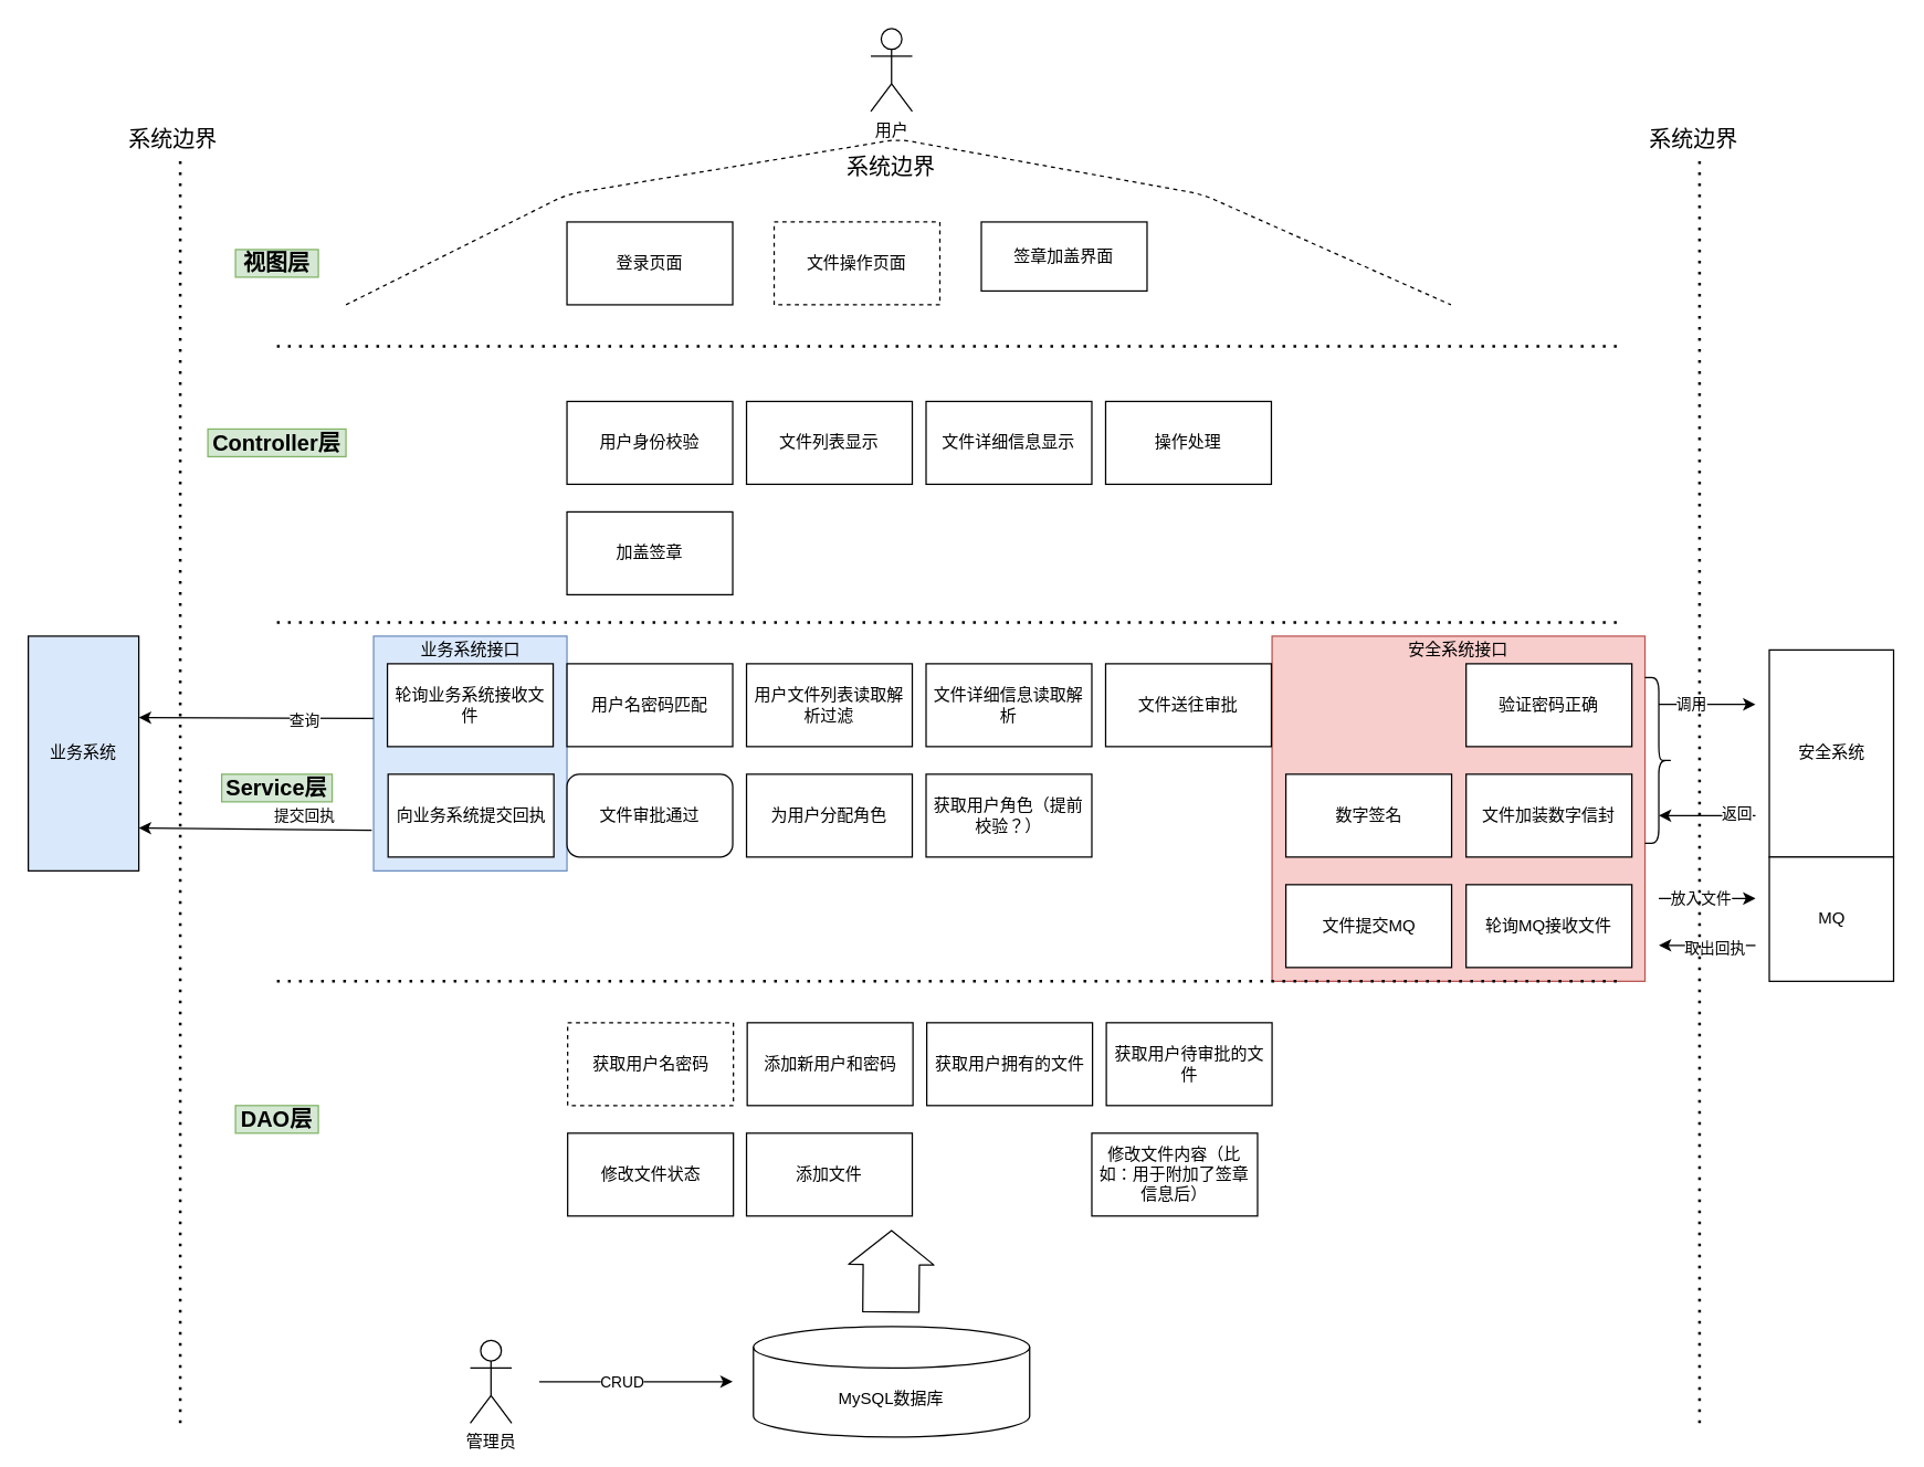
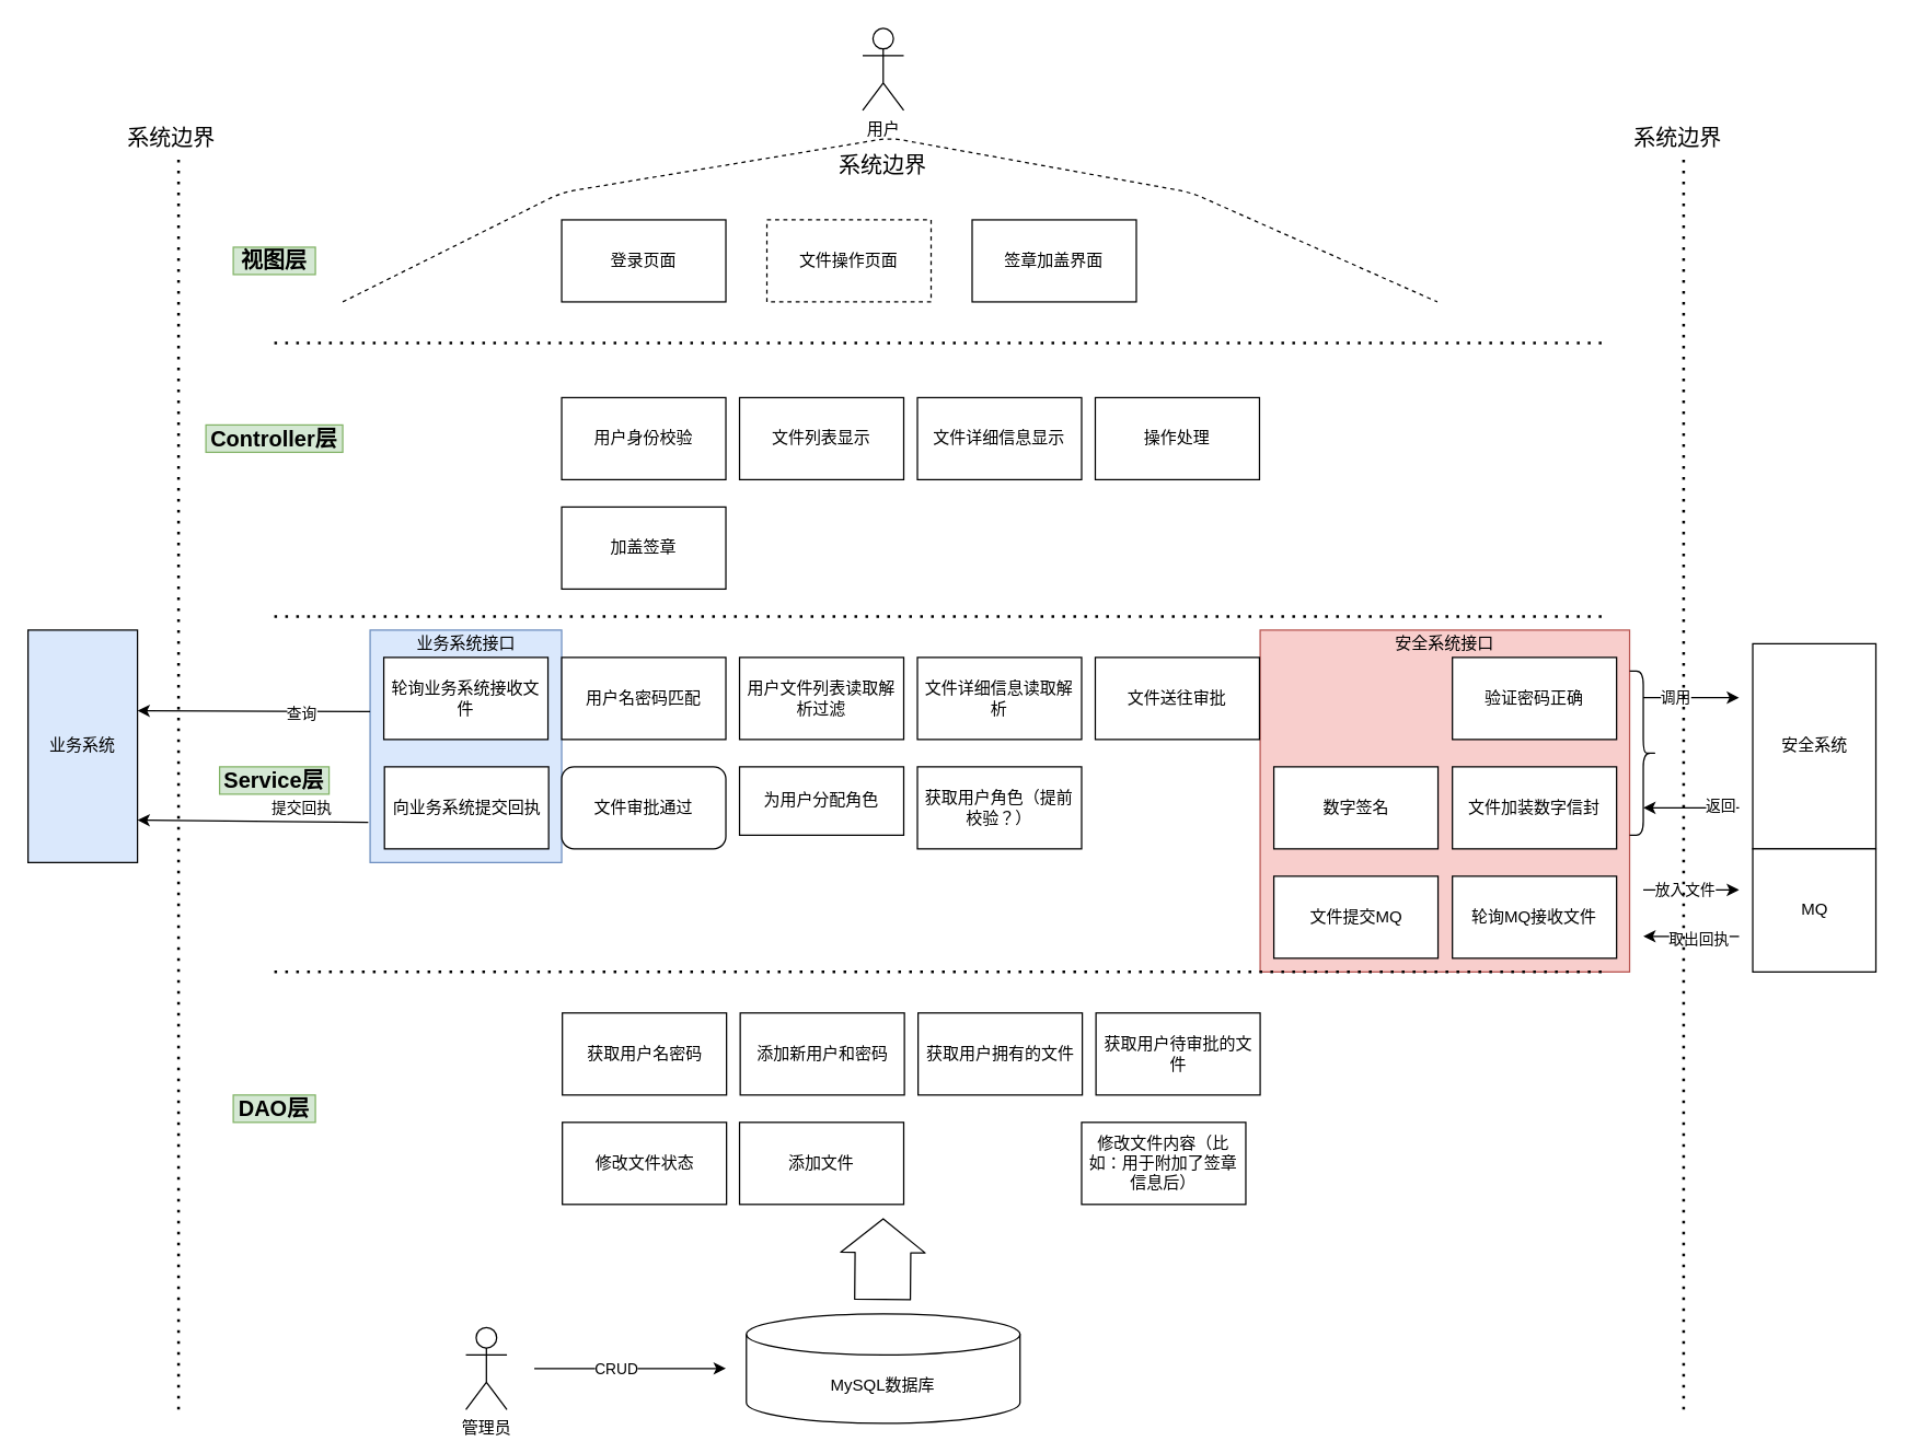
  <mxCell id="0" />
  <mxCell id="1" parent="0" />
  <mxCell id="2" value="" style="rounded=0;whiteSpace=wrap;html=1;fillColor=#dae8fc;strokeColor=#6c8ebf;" parent="1" vertex="1"><mxGeometry x="270" y="460" width="140" height="170" as="geometry" /></mxCell>
  <mxCell id="3" value="" style="rounded=0;whiteSpace=wrap;html=1;fillColor=#f8cecc;strokeColor=#b85450;" parent="1" vertex="1"><mxGeometry x="920.5" y="460" width="270" height="250" as="geometry" /></mxCell>
  <mxCell id="4" value="" style="endArrow=none;dashed=1;html=1;dashPattern=1 3;strokeWidth=2;" parent="1" edge="1"><mxGeometry width="50" height="50" relative="1" as="geometry"><mxPoint x="200" y="250" as="sourcePoint" /><mxPoint x="1170" y="250" as="targetPoint" /></mxGeometry></mxCell>
  <mxCell id="5" value="登录页面" style="rounded=0;whiteSpace=wrap;html=1;" parent="1" vertex="1"><mxGeometry x="410" y="160" width="120" height="60" as="geometry" /></mxCell>
  <mxCell id="6" value="文件操作页面" style="rounded=0;whiteSpace=wrap;html=1;dashed=1;" parent="1" vertex="1"><mxGeometry x="560" y="160" width="120" height="60" as="geometry" /></mxCell>
  <mxCell id="7" value="用户身份校验" style="rounded=0;whiteSpace=wrap;html=1;" parent="1" vertex="1"><mxGeometry x="410" y="290" width="120" height="60" as="geometry" /></mxCell>
  <mxCell id="8" value="文件列表显示" style="rounded=0;whiteSpace=wrap;html=1;" parent="1" vertex="1"><mxGeometry x="540" y="290" width="120" height="60" as="geometry" /></mxCell>
  <mxCell id="9" value="&lt;span&gt;文件详细信息显示&lt;/span&gt;" style="rounded=0;whiteSpace=wrap;html=1;" parent="1" vertex="1"><mxGeometry x="670" y="290" width="120" height="60" as="geometry" /></mxCell>
- <mxCell id="10" value="签章加盖界面" style="rounded=0;whiteSpace=wrap;html=1;" parent="1" vertex="1"><mxGeometry x="710" y="160" width="120" height="50" as="geometry" /></mxCell>
+ <mxCell id="10" value="签章加盖界面" style="rounded=0;whiteSpace=wrap;html=1;" parent="1" vertex="1"><mxGeometry x="710" y="160" width="120" height="60" as="geometry" /></mxCell>
  <mxCell id="11" value="操作处理" style="rounded=0;whiteSpace=wrap;html=1;" parent="1" vertex="1"><mxGeometry x="800" y="290" width="120" height="60" as="geometry" /></mxCell>
  <mxCell id="12" value="" style="endArrow=none;dashed=1;html=1;dashPattern=1 3;strokeWidth=2;" parent="1" edge="1"><mxGeometry width="50" height="50" relative="1" as="geometry"><mxPoint x="200" y="450" as="sourcePoint" /><mxPoint x="1170" y="450" as="targetPoint" /></mxGeometry></mxCell>
  <mxCell id="13" value="用户名密码匹配" style="rounded=0;whiteSpace=wrap;html=1;" parent="1" vertex="1"><mxGeometry x="410" y="480" width="120" height="60" as="geometry" /></mxCell>
  <mxCell id="14" value="用户文件列表读取解析过滤" style="rounded=0;whiteSpace=wrap;html=1;" parent="1" vertex="1"><mxGeometry x="540" y="480" width="120" height="60" as="geometry" /></mxCell>
  <mxCell id="15" value="文件详细信息读取解析" style="rounded=0;whiteSpace=wrap;html=1;" parent="1" vertex="1"><mxGeometry x="670" y="480" width="120" height="60" as="geometry" /></mxCell>
  <mxCell id="16" value="文件审批通过" style="whiteSpace=wrap;html=1;rounded=1;" parent="1" vertex="1"><mxGeometry x="410" y="560" width="120" height="60" as="geometry" /></mxCell>
  <mxCell id="17" value="文件加装数字信封" style="rounded=0;whiteSpace=wrap;html=1;" parent="1" vertex="1"><mxGeometry x="1061" y="560" width="120" height="60" as="geometry" /></mxCell>
  <mxCell id="18" value="文件提交MQ" style="rounded=0;whiteSpace=wrap;html=1;" parent="1" vertex="1"><mxGeometry x="930.5" y="640" width="120" height="60" as="geometry" /></mxCell>
  <mxCell id="19" value="文件送往审批" style="rounded=0;whiteSpace=wrap;html=1;" parent="1" vertex="1"><mxGeometry x="800" y="480" width="120" height="60" as="geometry" /></mxCell>
  <mxCell id="20" value="" style="endArrow=none;dashed=1;html=1;dashPattern=1 3;strokeWidth=2;" parent="1" edge="1"><mxGeometry width="50" height="50" relative="1" as="geometry"><mxPoint x="200" y="710" as="sourcePoint" /><mxPoint x="1170" y="710" as="targetPoint" /></mxGeometry></mxCell>
  <mxCell id="21" value="向业务系统提交回执" style="rounded=0;whiteSpace=wrap;html=1;" parent="1" vertex="1"><mxGeometry x="280.5" y="560" width="120" height="60" as="geometry" /></mxCell>
  <mxCell id="22" value="加盖签章" style="rounded=0;whiteSpace=wrap;html=1;" parent="1" vertex="1"><mxGeometry x="410" y="370" width="120" height="60" as="geometry" /></mxCell>
  <mxCell id="23" value="验证密码正确" style="rounded=0;whiteSpace=wrap;html=1;" parent="1" vertex="1"><mxGeometry x="1061" y="480" width="120" height="60" as="geometry" /></mxCell>
  <mxCell id="24" value="添加新用户和密码" style="rounded=0;whiteSpace=wrap;html=1;" parent="1" vertex="1"><mxGeometry x="540.5" y="740" width="120" height="60" as="geometry" /></mxCell>
- <mxCell id="25" value="获取用户名密码" style="rounded=0;whiteSpace=wrap;html=1;dashed=1;" parent="1" vertex="1"><mxGeometry x="410.5" y="740" width="120" height="60" as="geometry" /></mxCell>
+ <mxCell id="25" value="获取用户名密码" style="rounded=0;whiteSpace=wrap;html=1;" parent="1" vertex="1"><mxGeometry x="410.5" y="740" width="120" height="60" as="geometry" /></mxCell>
  <mxCell id="26" value="获取用户拥有的文件" style="rounded=0;whiteSpace=wrap;html=1;" parent="1" vertex="1"><mxGeometry x="670.5" y="740" width="120" height="60" as="geometry" /></mxCell>
  <mxCell id="27" value="获取用户待审批的文件" style="rounded=0;whiteSpace=wrap;html=1;" parent="1" vertex="1"><mxGeometry x="800.5" y="740" width="120" height="60" as="geometry" /></mxCell>
  <mxCell id="28" value="添加文件" style="rounded=0;whiteSpace=wrap;html=1;" parent="1" vertex="1"><mxGeometry x="540" y="820" width="120" height="60" as="geometry" /></mxCell>
  <mxCell id="29" value="修改文件状态" style="rounded=0;whiteSpace=wrap;html=1;" parent="1" vertex="1"><mxGeometry x="410.5" y="820" width="120" height="60" as="geometry" /></mxCell>
  <mxCell id="30" value="修改文件内容（比如：用于附加了签章信息后）" style="rounded=0;whiteSpace=wrap;html=1;" parent="1" vertex="1"><mxGeometry x="790" y="820" width="120" height="60" as="geometry" /></mxCell>
- <mxCell id="31" value="为用户分配角色" style="rounded=0;whiteSpace=wrap;html=1;" parent="1" vertex="1"><mxGeometry x="540" y="560" width="120" height="60" as="geometry" /></mxCell>
+ <mxCell id="31" value="为用户分配角色" style="rounded=0;whiteSpace=wrap;html=1;" parent="1" vertex="1"><mxGeometry x="540" y="560" width="120" height="50" as="geometry" /></mxCell>
  <mxCell id="32" value="获取用户角色（提前校验？）" style="rounded=0;whiteSpace=wrap;html=1;" parent="1" vertex="1"><mxGeometry x="670" y="560" width="120" height="60" as="geometry" /></mxCell>
  <mxCell id="33" value="&lt;b&gt;&lt;font style=&quot;font-size: 16px&quot;&gt;视图层&lt;/font&gt;&lt;/b&gt;" style="text;html=1;strokeColor=#82b366;fillColor=#d5e8d4;align=center;verticalAlign=middle;whiteSpace=wrap;rounded=0;" parent="1" vertex="1"><mxGeometry x="170" y="180" width="60" height="20" as="geometry" /></mxCell>
  <mxCell id="34" value="&lt;b&gt;&lt;font style=&quot;font-size: 16px&quot;&gt;Controller层&lt;/font&gt;&lt;/b&gt;" style="text;html=1;strokeColor=#82b366;fillColor=#d5e8d4;align=center;verticalAlign=middle;whiteSpace=wrap;rounded=0;" parent="1" vertex="1"><mxGeometry x="150" y="310" width="100" height="20" as="geometry" /></mxCell>
  <mxCell id="35" value="&lt;span style=&quot;font-size: 16px&quot;&gt;&lt;b&gt;Service层&lt;/b&gt;&lt;/span&gt;" style="text;html=1;strokeColor=#82b366;fillColor=#d5e8d4;align=center;verticalAlign=middle;whiteSpace=wrap;rounded=0;" parent="1" vertex="1"><mxGeometry x="160" y="560" width="80" height="20" as="geometry" /></mxCell>
  <mxCell id="36" value="&lt;b&gt;&lt;font style=&quot;font-size: 16px&quot;&gt;DAO层&lt;/font&gt;&lt;/b&gt;" style="text;html=1;strokeColor=#82b366;fillColor=#d5e8d4;align=center;verticalAlign=middle;whiteSpace=wrap;rounded=0;" parent="1" vertex="1"><mxGeometry x="170" y="800" width="60" height="20" as="geometry" /></mxCell>
  <mxCell id="37" value="数字签名" style="rounded=0;whiteSpace=wrap;html=1;" parent="1" vertex="1"><mxGeometry x="930.5" y="560" width="120" height="60" as="geometry" /></mxCell>
  <mxCell id="38" value="MySQL数据库" style="shape=cylinder3;whiteSpace=wrap;html=1;boundedLbl=1;backgroundOutline=1;size=15;" parent="1" vertex="1"><mxGeometry x="545" y="960" width="200" height="80" as="geometry" /></mxCell>
  <mxCell id="39" value="" style="shape=flexArrow;endArrow=classic;html=1;width=40.69;endSize=7.897;" parent="1" edge="1"><mxGeometry width="50" height="50" relative="1" as="geometry"><mxPoint x="644.5" y="950" as="sourcePoint" /><mxPoint x="645" y="890" as="targetPoint" /></mxGeometry></mxCell>
  <mxCell id="40" value="" style="endArrow=classic;html=1;" parent="1" edge="1"><mxGeometry width="50" height="50" relative="1" as="geometry"><mxPoint x="1200.5" y="509.41" as="sourcePoint" /><mxPoint x="1270.5" y="509.41" as="targetPoint" /></mxGeometry></mxCell>
  <mxCell id="41" value="调用" style="edgeLabel;html=1;align=center;verticalAlign=middle;resizable=0;points=[];" parent="40" vertex="1" connectable="0"><mxGeometry x="-0.348" y="1" relative="1" as="geometry"><mxPoint as="offset" /></mxGeometry></mxCell>
  <mxCell id="42" value="安全系统" style="rounded=0;whiteSpace=wrap;html=1;" parent="1" vertex="1"><mxGeometry x="1280.5" y="470" width="90" height="150" as="geometry" /></mxCell>
  <mxCell id="43" value="" style="endArrow=classic;html=1;" parent="1" edge="1"><mxGeometry width="50" height="50" relative="1" as="geometry"><mxPoint x="1270.5" y="590" as="sourcePoint" /><mxPoint x="1200.5" y="590" as="targetPoint" /></mxGeometry></mxCell>
  <mxCell id="44" value="返回" style="edgeLabel;html=1;align=center;verticalAlign=middle;resizable=0;points=[];" parent="43" vertex="1" connectable="0"><mxGeometry x="-0.593" y="-2" relative="1" as="geometry"><mxPoint as="offset" /></mxGeometry></mxCell>
  <mxCell id="45" value="MQ" style="rounded=0;whiteSpace=wrap;html=1;" parent="1" vertex="1"><mxGeometry x="1280.5" y="620" width="90" height="90" as="geometry" /></mxCell>
  <mxCell id="46" value="轮询MQ接收文件" style="rounded=0;whiteSpace=wrap;html=1;" parent="1" vertex="1"><mxGeometry x="1061" y="640" width="120" height="60" as="geometry" /></mxCell>
  <mxCell id="47" value="" style="endArrow=classic;html=1;" parent="1" edge="1"><mxGeometry width="50" height="50" relative="1" as="geometry"><mxPoint x="1200.5" y="650" as="sourcePoint" /><mxPoint x="1270.5" y="650" as="targetPoint" /></mxGeometry></mxCell>
  <mxCell id="48" value="放入文件" style="edgeLabel;html=1;align=center;verticalAlign=middle;resizable=0;points=[];" parent="47" vertex="1" connectable="0"><mxGeometry x="-0.348" y="1" relative="1" as="geometry"><mxPoint x="7.14" as="offset" /></mxGeometry></mxCell>
  <mxCell id="49" value="" style="endArrow=classic;html=1;" parent="1" edge="1"><mxGeometry width="50" height="50" relative="1" as="geometry"><mxPoint x="1270.5" y="684" as="sourcePoint" /><mxPoint x="1200.5" y="684" as="targetPoint" /></mxGeometry></mxCell>
  <mxCell id="50" value="取出回执" style="edgeLabel;html=1;align=center;verticalAlign=middle;resizable=0;points=[];" parent="49" vertex="1" connectable="0"><mxGeometry x="-0.593" y="-2" relative="1" as="geometry"><mxPoint x="-15.71" y="3" as="offset" /></mxGeometry></mxCell>
  <mxCell id="51" value="" style="shape=curlyBracket;whiteSpace=wrap;html=1;rounded=1;size=0.5;direction=west;" parent="1" vertex="1"><mxGeometry x="1190.5" y="490" width="20" height="120" as="geometry" /></mxCell>
  <mxCell id="52" value="安全系统接口" style="text;html=1;strokeColor=none;fillColor=none;align=center;verticalAlign=middle;whiteSpace=wrap;rounded=0;" parent="1" vertex="1"><mxGeometry x="1018" y="460" width="75" height="20" as="geometry" /></mxCell>
  <mxCell id="53" value="&lt;span&gt;轮询业务系统接收文件&lt;/span&gt;" style="rounded=0;whiteSpace=wrap;html=1;" parent="1" vertex="1"><mxGeometry x="280" y="480" width="120" height="60" as="geometry" /></mxCell>
  <mxCell id="54" value="业务系统接口" style="text;html=1;strokeColor=none;fillColor=none;align=center;verticalAlign=middle;whiteSpace=wrap;rounded=0;" parent="1" vertex="1"><mxGeometry x="302.5" y="460" width="75" height="20" as="geometry" /></mxCell>
  <mxCell id="55" value="业务系统" style="rounded=0;whiteSpace=wrap;html=1;fillColor=#dae8fc;" parent="1" vertex="1"><mxGeometry x="20" y="460" width="80" height="170" as="geometry" /></mxCell>
  <mxCell id="56" value="" style="endArrow=classic;html=1;exitX=0;exitY=0.35;exitDx=0;exitDy=0;exitPerimeter=0;" parent="1" source="2" edge="1"><mxGeometry width="50" height="50" relative="1" as="geometry"><mxPoint x="220" y="540" as="sourcePoint" /><mxPoint x="100" y="519" as="targetPoint" /></mxGeometry></mxCell>
  <mxCell id="57" value="查询" style="edgeLabel;html=1;align=center;verticalAlign=middle;resizable=0;points=[];" parent="56" vertex="1" connectable="0"><mxGeometry x="-0.497" y="1" relative="1" as="geometry"><mxPoint x="-7.57" as="offset" /></mxGeometry></mxCell>
  <mxCell id="58" value="" style="endArrow=classic;html=1;exitX=0;exitY=0.35;exitDx=0;exitDy=0;exitPerimeter=0;" parent="1" edge="1"><mxGeometry width="50" height="50" relative="1" as="geometry"><mxPoint x="268.64" y="600.68" as="sourcePoint" /><mxPoint x="100" y="599" as="targetPoint" /></mxGeometry></mxCell>
  <mxCell id="59" value="提交回执" style="edgeLabel;html=1;align=center;verticalAlign=middle;resizable=0;points=[];" parent="58" vertex="1" connectable="0"><mxGeometry x="-0.497" y="1" relative="1" as="geometry"><mxPoint x="-7.57" y="-11.51" as="offset" /></mxGeometry></mxCell>
  <mxCell id="60" value="" style="endArrow=none;dashed=1;html=1;" edge="1" parent="1"><mxGeometry width="50" height="50" relative="1" as="geometry"><mxPoint x="250" y="220" as="sourcePoint" /><mxPoint x="1050" y="220" as="targetPoint" /><Array as="points"><mxPoint x="410" y="140" /><mxPoint x="650" y="100" /><mxPoint x="870" y="140" /></Array></mxGeometry></mxCell>
  <mxCell id="61" value="用户" style="shape=umlActor;verticalLabelPosition=bottom;verticalAlign=top;html=1;outlineConnect=0;" vertex="1" parent="1"><mxGeometry x="630" y="20" width="30" height="60" as="geometry" /></mxCell>
  <mxCell id="62" value="管理员" style="shape=umlActor;verticalLabelPosition=bottom;verticalAlign=top;html=1;outlineConnect=0;" vertex="1" parent="1"><mxGeometry x="340" y="970" width="30" height="60" as="geometry" /></mxCell>
  <mxCell id="63" value="" style="endArrow=classic;html=1;" edge="1" parent="1"><mxGeometry width="50" height="50" relative="1" as="geometry"><mxPoint x="390" y="1000" as="sourcePoint" /><mxPoint x="530" y="1000" as="targetPoint" /></mxGeometry></mxCell>
  <mxCell id="64" value="CRUD" style="edgeLabel;html=1;align=center;verticalAlign=middle;resizable=0;points=[];" vertex="1" connectable="0" parent="63"><mxGeometry x="-0.694" y="-3" relative="1" as="geometry"><mxPoint x="38.62" y="-3" as="offset" /></mxGeometry></mxCell>
  <mxCell id="65" value="" style="endArrow=none;dashed=1;html=1;dashPattern=1 3;strokeWidth=2;" edge="1" parent="1"><mxGeometry width="50" height="50" relative="1" as="geometry"><mxPoint x="130" y="1030" as="sourcePoint" /><mxPoint x="130" y="110" as="targetPoint" /></mxGeometry></mxCell>
  <mxCell id="66" value="" style="endArrow=none;dashed=1;html=1;dashPattern=1 3;strokeWidth=2;" edge="1" parent="1"><mxGeometry width="50" height="50" relative="1" as="geometry"><mxPoint x="1230" y="1030" as="sourcePoint" /><mxPoint x="1230" y="110" as="targetPoint" /></mxGeometry></mxCell>
  <mxCell id="67" value="&lt;font style=&quot;font-size: 16px&quot;&gt;系统边界&lt;/font&gt;" style="text;html=1;strokeColor=none;fillColor=none;align=center;verticalAlign=middle;whiteSpace=wrap;rounded=0;" vertex="1" parent="1"><mxGeometry x="80" y="90" width="90" height="20" as="geometry" /></mxCell>
  <mxCell id="68" value="&lt;font style=&quot;font-size: 16px&quot;&gt;系统边界&lt;/font&gt;" style="text;html=1;strokeColor=none;fillColor=none;align=center;verticalAlign=middle;whiteSpace=wrap;rounded=0;" vertex="1" parent="1"><mxGeometry x="600" y="110" width="90" height="20" as="geometry" /></mxCell>
  <mxCell id="69" value="&lt;font style=&quot;font-size: 16px&quot;&gt;系统边界&lt;/font&gt;" style="text;html=1;strokeColor=none;fillColor=none;align=center;verticalAlign=middle;whiteSpace=wrap;rounded=0;" vertex="1" parent="1"><mxGeometry x="1181" y="90" width="90" height="20" as="geometry" /></mxCell>
